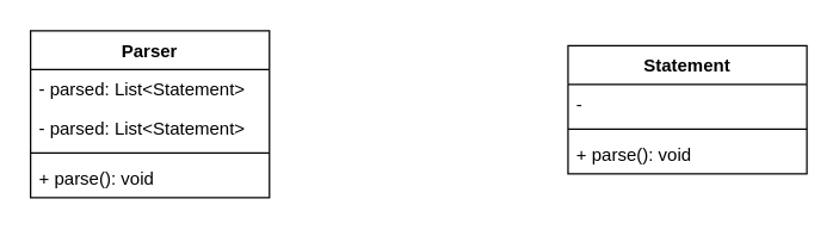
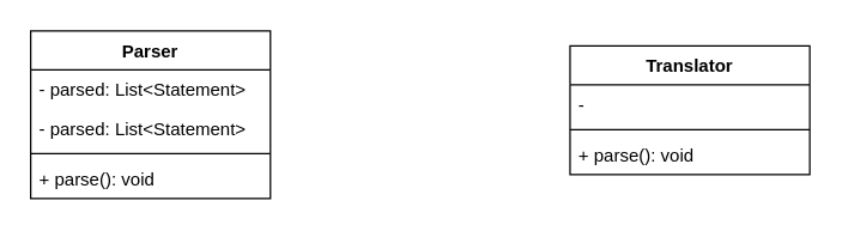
  <mxCell id="0" />
  <mxCell id="1" parent="0" />
  <mxCell id="2" value="Parser" style="swimlane;fontStyle=1;align=center;verticalAlign=top;childLayout=stackLayout;horizontal=1;startSize=26;horizontalStack=0;resizeParent=1;resizeParentMax=0;resizeLast=0;collapsible=1;marginBottom=0;" vertex="1" parent="1"><mxGeometry x="20" y="20" width="160" height="112" as="geometry" /></mxCell>
  <mxCell id="3" value="- parsed: List&lt;Statement&gt;" style="text;strokeColor=none;fillColor=none;align=left;verticalAlign=top;spacingLeft=4;spacingRight=4;overflow=hidden;rotatable=0;points=[[0,0.5],[1,0.5]];portConstraint=eastwest;" vertex="1" parent="2"><mxGeometry y="26" width="160" height="26" as="geometry" /></mxCell>
  <mxCell id="4" value="- parsed: List&lt;Statement&gt;" style="text;strokeColor=none;fillColor=none;align=left;verticalAlign=top;spacingLeft=4;spacingRight=4;overflow=hidden;rotatable=0;points=[[0,0.5],[1,0.5]];portConstraint=eastwest;" vertex="1" parent="2"><mxGeometry y="52" width="160" height="26" as="geometry" /></mxCell>
  <mxCell id="5" value="" style="line;strokeWidth=1;fillColor=none;align=left;verticalAlign=middle;spacingTop=-1;spacingLeft=3;spacingRight=3;rotatable=0;labelPosition=right;points=[];portConstraint=eastwest;" vertex="1" parent="2"><mxGeometry y="78" width="160" height="8" as="geometry" /></mxCell>
  <mxCell id="6" value="+ parse(): void" style="text;strokeColor=none;fillColor=none;align=left;verticalAlign=top;spacingLeft=4;spacingRight=4;overflow=hidden;rotatable=0;points=[[0,0.5],[1,0.5]];portConstraint=eastwest;" vertex="1" parent="2"><mxGeometry y="86" width="160" height="26" as="geometry" /></mxCell>
- <mxCell id="7" value="Statement" style="swimlane;fontStyle=1;align=center;verticalAlign=top;childLayout=stackLayout;horizontal=1;startSize=26;horizontalStack=0;resizeParent=1;resizeParentMax=0;resizeLast=0;collapsible=1;marginBottom=0;" vertex="1" parent="1"><mxGeometry x="380" y="30" width="160" height="86" as="geometry" /></mxCell>
+ <mxCell id="7" value="Translator" style="swimlane;fontStyle=1;align=center;verticalAlign=top;childLayout=stackLayout;horizontal=1;startSize=26;horizontalStack=0;resizeParent=1;resizeParentMax=0;resizeLast=0;collapsible=1;marginBottom=0;" vertex="1" parent="1"><mxGeometry x="380" y="30" width="160" height="86" as="geometry" /></mxCell>
  <mxCell id="8" value="- " style="text;strokeColor=none;fillColor=none;align=left;verticalAlign=top;spacingLeft=4;spacingRight=4;overflow=hidden;rotatable=0;points=[[0,0.5],[1,0.5]];portConstraint=eastwest;" vertex="1" parent="7"><mxGeometry y="26" width="160" height="26" as="geometry" /></mxCell>
  <mxCell id="9" value="" style="line;strokeWidth=1;fillColor=none;align=left;verticalAlign=middle;spacingTop=-1;spacingLeft=3;spacingRight=3;rotatable=0;labelPosition=right;points=[];portConstraint=eastwest;" vertex="1" parent="7"><mxGeometry y="52" width="160" height="8" as="geometry" /></mxCell>
  <mxCell id="10" value="+ parse(): void" style="text;strokeColor=none;fillColor=none;align=left;verticalAlign=top;spacingLeft=4;spacingRight=4;overflow=hidden;rotatable=0;points=[[0,0.5],[1,0.5]];portConstraint=eastwest;" vertex="1" parent="7"><mxGeometry y="60" width="160" height="26" as="geometry" /></mxCell>
